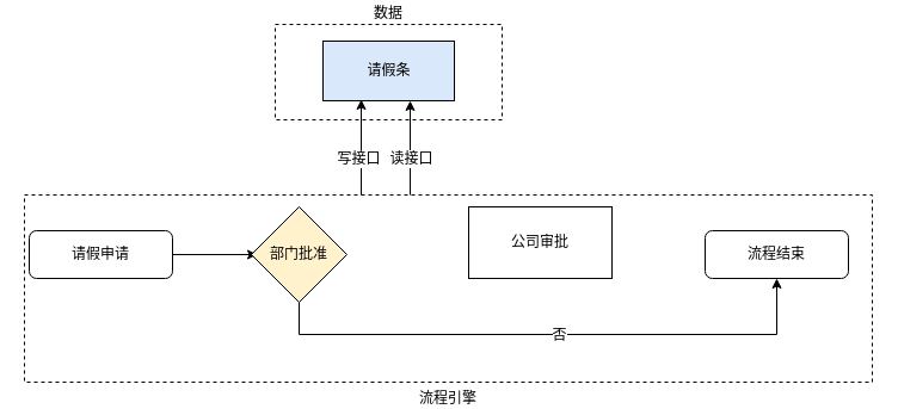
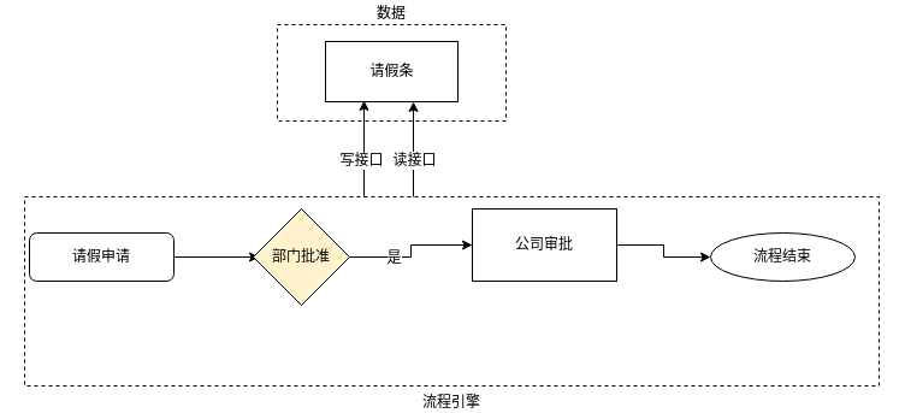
  <mxCell id="0" />
  <mxCell id="1" parent="0" />
  <mxCell id="2" value="流程引擎" style="rounded=0;whiteSpace=wrap;html=1;labelPosition=center;verticalLabelPosition=bottom;align=center;verticalAlign=top;dashed=1;" vertex="1" parent="1"><mxGeometry x="20" y="163" width="710" height="157" as="geometry" /></mxCell>
  <mxCell id="3" value="数据" style="rounded=0;whiteSpace=wrap;html=1;labelPosition=center;verticalLabelPosition=top;align=center;verticalAlign=bottom;dashed=1;" vertex="1" parent="1"><mxGeometry x="230" y="20" width="190" height="80" as="geometry" /></mxCell>
- <mxCell id="4" value="请假条" style="html=1;fillColor=#dae8fc;" vertex="1" parent="1"><mxGeometry x="270" y="34" width="110" height="50" as="geometry" /></mxCell>
+ <mxCell id="4" value="请假条" style="html=1;" vertex="1" parent="1"><mxGeometry x="270" y="34" width="110" height="50" as="geometry" /></mxCell>
  <mxCell id="5" style="edgeStyle=orthogonalEdgeStyle;rounded=0;orthogonalLoop=1;jettySize=auto;html=1;exitX=1;exitY=0.5;exitDx=0;exitDy=0;entryX=0;entryY=0.5;entryDx=0;entryDy=0;" edge="1" parent="1" source="15"><mxGeometry relative="1" as="geometry"><mxPoint x="60" y="213" as="sourcePoint" /><mxPoint x="215" y="213" as="targetPoint" /></mxGeometry></mxCell>
- <mxCell id="8" value="" style="edgeStyle=orthogonalEdgeStyle;rounded=0;orthogonalLoop=1;jettySize=auto;html=1;entryX=0.5;entryY=1;entryDx=0;entryDy=0;" edge="1" parent="1" source="10" target="18"><mxGeometry relative="1" as="geometry"><mxPoint x="760" y="240" as="targetPoint" /><Array as="points"><mxPoint x="250" y="280" /><mxPoint x="650" y="280" /></Array></mxGeometry></mxCell>
- <mxCell id="9" value="否" style="text;html=1;resizable=0;points=[];align=center;verticalAlign=middle;labelBackgroundColor=#ffffff;" vertex="1" connectable="0" parent="8"><mxGeometry x="-0.254" relative="1" as="geometry"><mxPoint x="67" as="offset" /></mxGeometry></mxCell>
+ <mxCell id="6" style="edgeStyle=orthogonalEdgeStyle;rounded=0;orthogonalLoop=1;jettySize=auto;html=1;exitX=1;exitY=0.5;exitDx=0;exitDy=0;entryX=0;entryY=0.5;entryDx=0;entryDy=0;" edge="1" parent="1" source="10" target="16"><mxGeometry relative="1" as="geometry"><mxPoint x="570" y="213" as="targetPoint" /></mxGeometry></mxCell>
+ <mxCell id="7" value="是" style="text;html=1;resizable=0;points=[];align=center;verticalAlign=middle;labelBackgroundColor=#ffffff;" vertex="1" connectable="0" parent="6"><mxGeometry x="-0.733" y="2" relative="1" as="geometry"><mxPoint x="21" y="2" as="offset" /></mxGeometry></mxCell>
  <mxCell id="10" value="部门批准" style="rhombus;whiteSpace=wrap;html=1;fillColor=#fff2cc;" vertex="1" parent="1"><mxGeometry x="210" y="173" width="80" height="80" as="geometry" /></mxCell>
  <mxCell id="11" value="" style="endArrow=classic;html=1;entryX=0.127;entryY=0.98;entryDx=0;entryDy=0;entryPerimeter=0;" edge="1" parent="1"><mxGeometry width="50" height="50" relative="1" as="geometry"><mxPoint x="302" y="163" as="sourcePoint" /><mxPoint x="302" y="83" as="targetPoint" /></mxGeometry></mxCell>
  <mxCell id="12" value="写接口" style="text;html=1;resizable=0;points=[];align=center;verticalAlign=middle;labelBackgroundColor=#ffffff;" vertex="1" connectable="0" parent="11"><mxGeometry x="0.1" y="3" relative="1" as="geometry"><mxPoint y="13" as="offset" /></mxGeometry></mxCell>
  <mxCell id="13" value="" style="endArrow=classic;html=1;entryX=0.5;entryY=1;entryDx=0;entryDy=0;" edge="1" parent="1"><mxGeometry width="50" height="50" relative="1" as="geometry"><mxPoint x="343" y="163" as="sourcePoint" /><mxPoint x="343" y="84" as="targetPoint" /></mxGeometry></mxCell>
  <mxCell id="14" value="读接口" style="text;html=1;resizable=0;points=[];align=center;verticalAlign=middle;labelBackgroundColor=#ffffff;" vertex="1" connectable="0" parent="13"><mxGeometry x="-0.249" relative="1" as="geometry"><mxPoint y="-1" as="offset" /></mxGeometry></mxCell>
  <mxCell id="15" value="请假申请" style="rounded=1;whiteSpace=wrap;html=1;" vertex="1" parent="1"><mxGeometry x="24" y="193" width="120" height="40" as="geometry" /></mxCell>
  <mxCell id="16" value="&lt;span&gt;公司审批&lt;/span&gt;" style="rounded=0;whiteSpace=wrap;html=1;" vertex="1" parent="1"><mxGeometry x="392" y="173" width="120" height="60" as="geometry" /></mxCell>
- <mxCell id="18" value="流程结束" style="rounded=1;whiteSpace=wrap;html=1;" vertex="1" parent="1"><mxGeometry x="590" y="193" width="120" height="40" as="geometry" /></mxCell>
+ <mxCell id="17" style="edgeStyle=orthogonalEdgeStyle;rounded=0;orthogonalLoop=1;jettySize=auto;html=1;exitX=1;exitY=0.5;exitDx=0;exitDy=0;entryX=0;entryY=0.5;entryDx=0;entryDy=0;" edge="1" parent="1" source="16" target="18"><mxGeometry relative="1" as="geometry"><mxPoint x="637" y="213" as="sourcePoint" /></mxGeometry></mxCell>
+ <mxCell id="18" value="流程结束" style="ellipse;whiteSpace=wrap;html=1;" vertex="1" parent="1"><mxGeometry x="590" y="193" width="120" height="40" as="geometry" /></mxCell>
